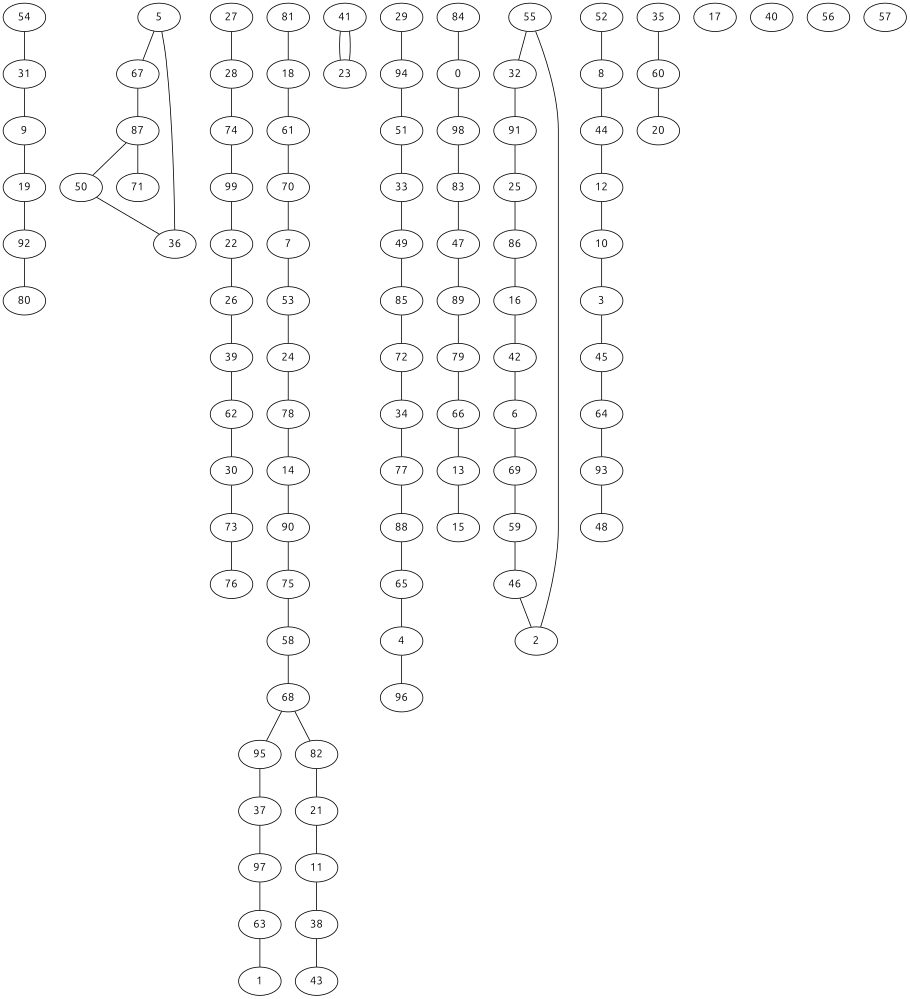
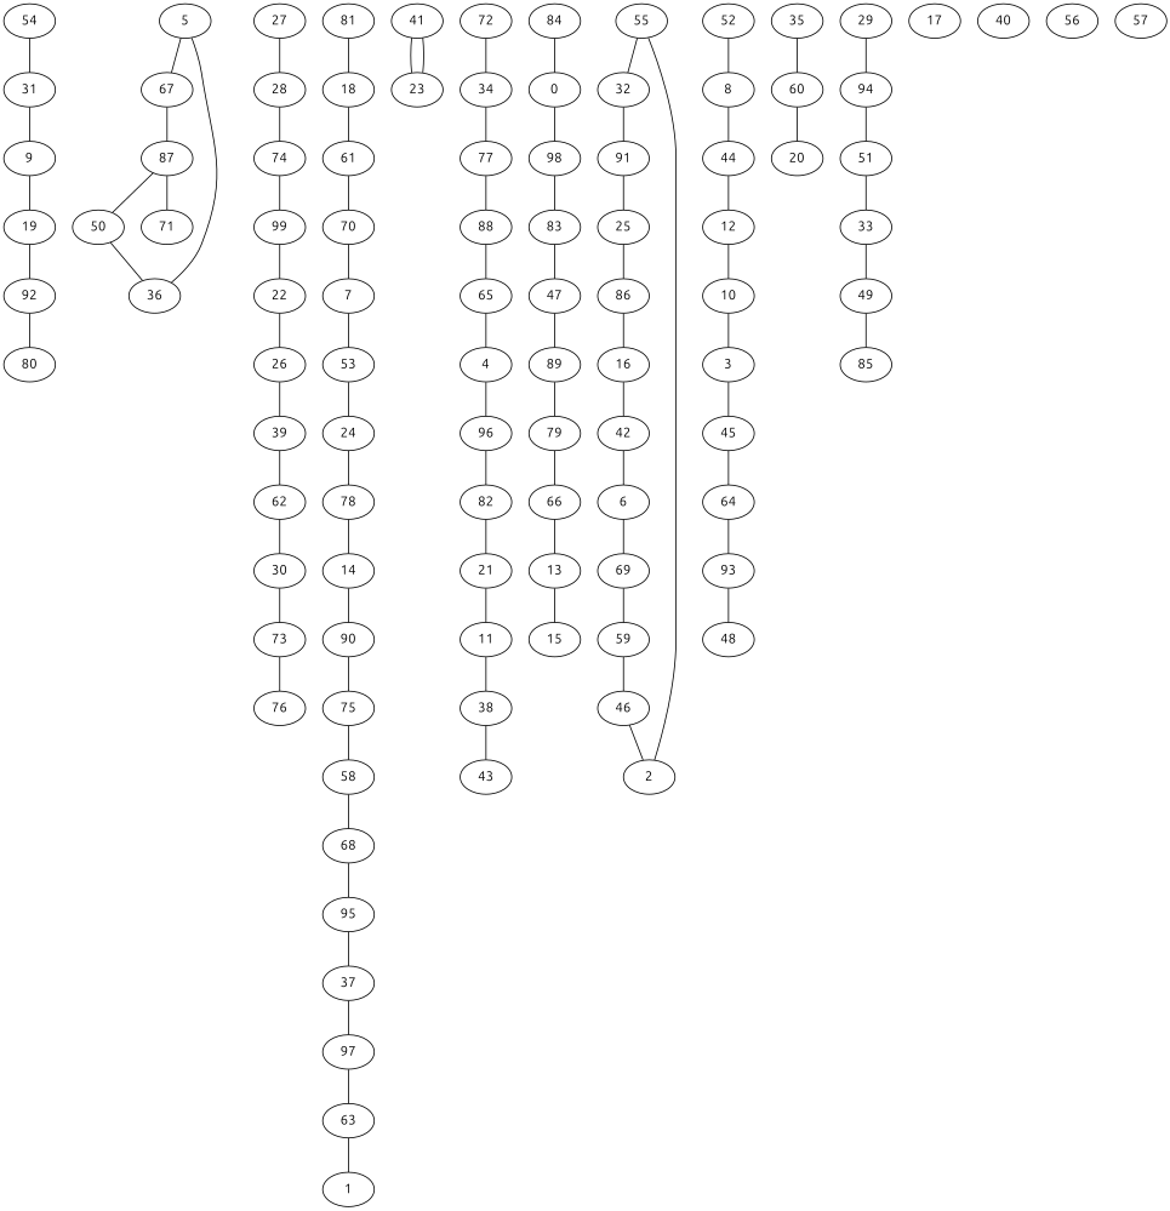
  graph {
    fontname=Ubuntu
    node [fontname=Ubuntu]
    edge [fontname=Ubuntu]
    54
    31
    9
    19
    5
    67
    87
    50
    71
    26
    39
    62
    30
    68
    95
    37
    97
    41
    23
    7
    53
    24
    78
    72
    34
    77
    88
    13
    15
    0
    98
    83
    47
    28
    74
    99
    22
    89
    79
    21
    11
    38
    43
    55
    32
    91
    25
    92
    80
    10
    3
    45
    64
    63
    1
    14
    90
    75
    73
    76
    42
    6
    69
    59
    46
    2
    81
    18
    61
    70
    65
    4
    27
    66
    58
    96
    82
    60
    20
    84
    51
    33
    49
    85
    93
    48
    86
    16
    36
    8
    44
    12
    35
    52
    94
    29
    17
    40
    56
    57
    54 -- 31
    31 -- 9
    9 -- 19
    19 -- 92
    5 -- 67
    67 -- 87
    87 -- 50
    87 -- 71
    50 -- 36
    26 -- 39
    39 -- 62
    62 -- 30
    30 -- 73
    68 -- 95
    95 -- 37
    37 -- 97
    97 -- 63
    41 -- 23
    23 -- 41
    7 -- 53
    53 -- 24
    24 -- 78
    78 -- 14
    72 -- 34
    34 -- 77
    77 -- 88
    88 -- 65
    13 -- 15
    0 -- 98
    98 -- 83
    83 -- 47
    47 -- 89
    28 -- 74
    74 -- 99
    99 -- 22
    22 -- 26
    89 -- 79
    79 -- 66
    21 -- 11
    11 -- 38
    38 -- 43
    55 -- 32
    32 -- 91
    91 -- 25
    25 -- 86
    92 -- 80
    10 -- 3
    3 -- 45
    45 -- 64
    64 -- 93
    63 -- 1
    14 -- 90
    90 -- 75
    75 -- 58
    73 -- 76
    42 -- 6
    6 -- 69
    69 -- 59
    59 -- 46
    46 -- 2
    2 -- 55
    81 -- 18
    18 -- 61
    61 -- 70
    70 -- 7
    65 -- 4
    4 -- 96
    27 -- 28
    66 -- 13
    58 -- 68
-   68 -- 82
+   96 -- 82
    82 -- 21
    60 -- 20
    84 -- 0
    51 -- 33
    33 -- 49
    49 -- 85
-   85 -- 72
    93 -- 48
    86 -- 16
    16 -- 42
    36 -- 5
    8 -- 44
    44 -- 12
    12 -- 10
    35 -- 60
    52 -- 8
    94 -- 51
    29 -- 94
  }
